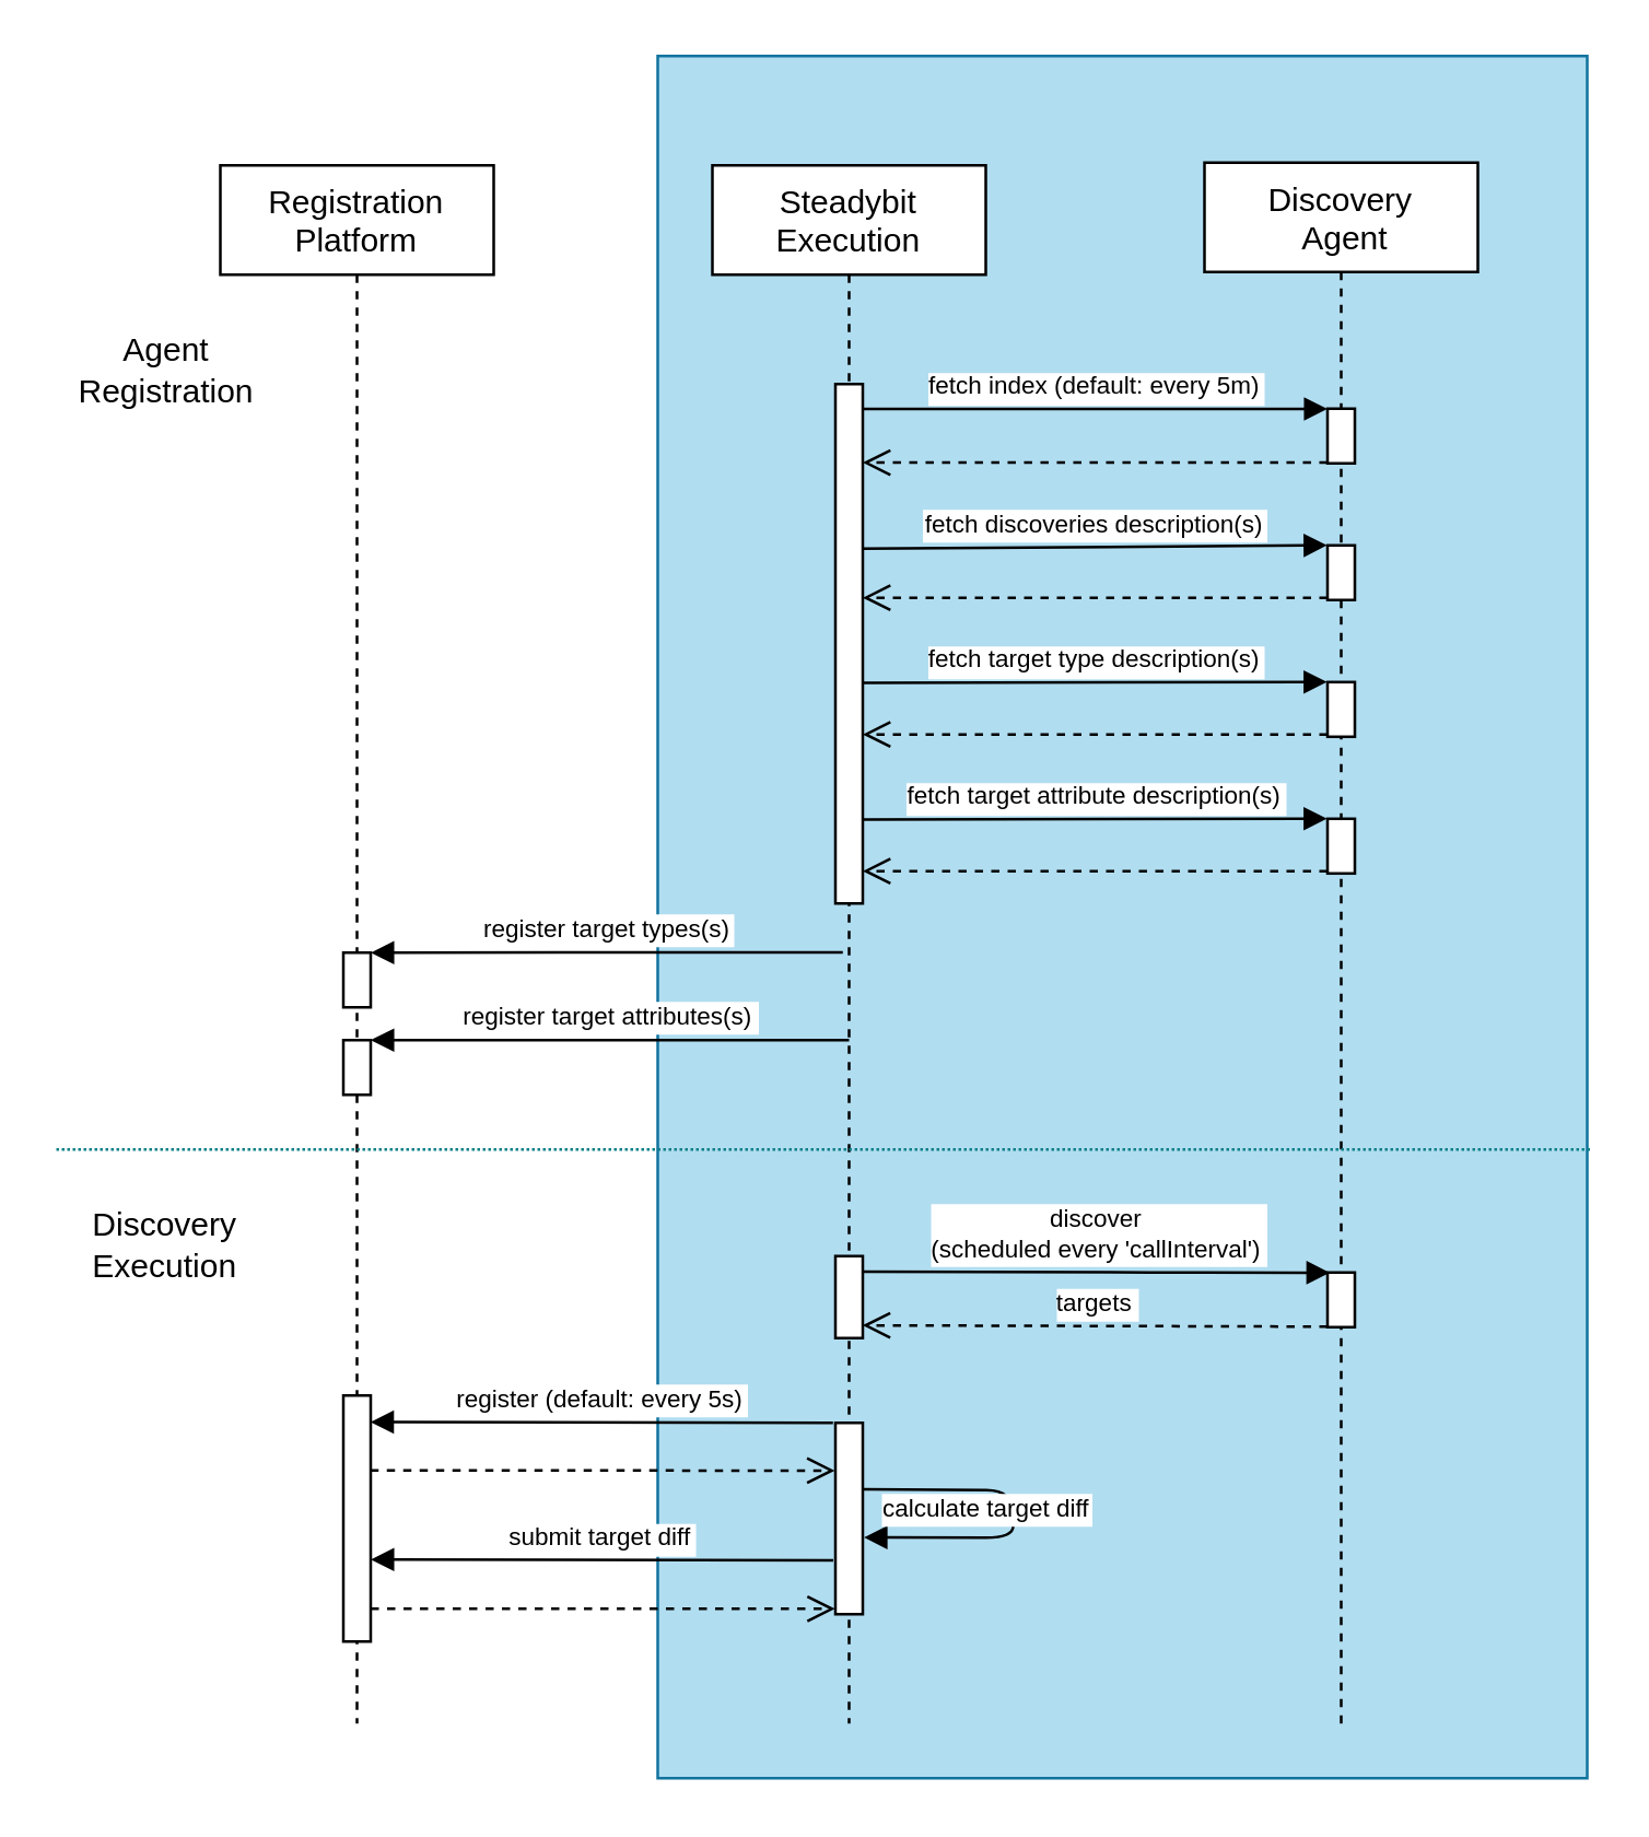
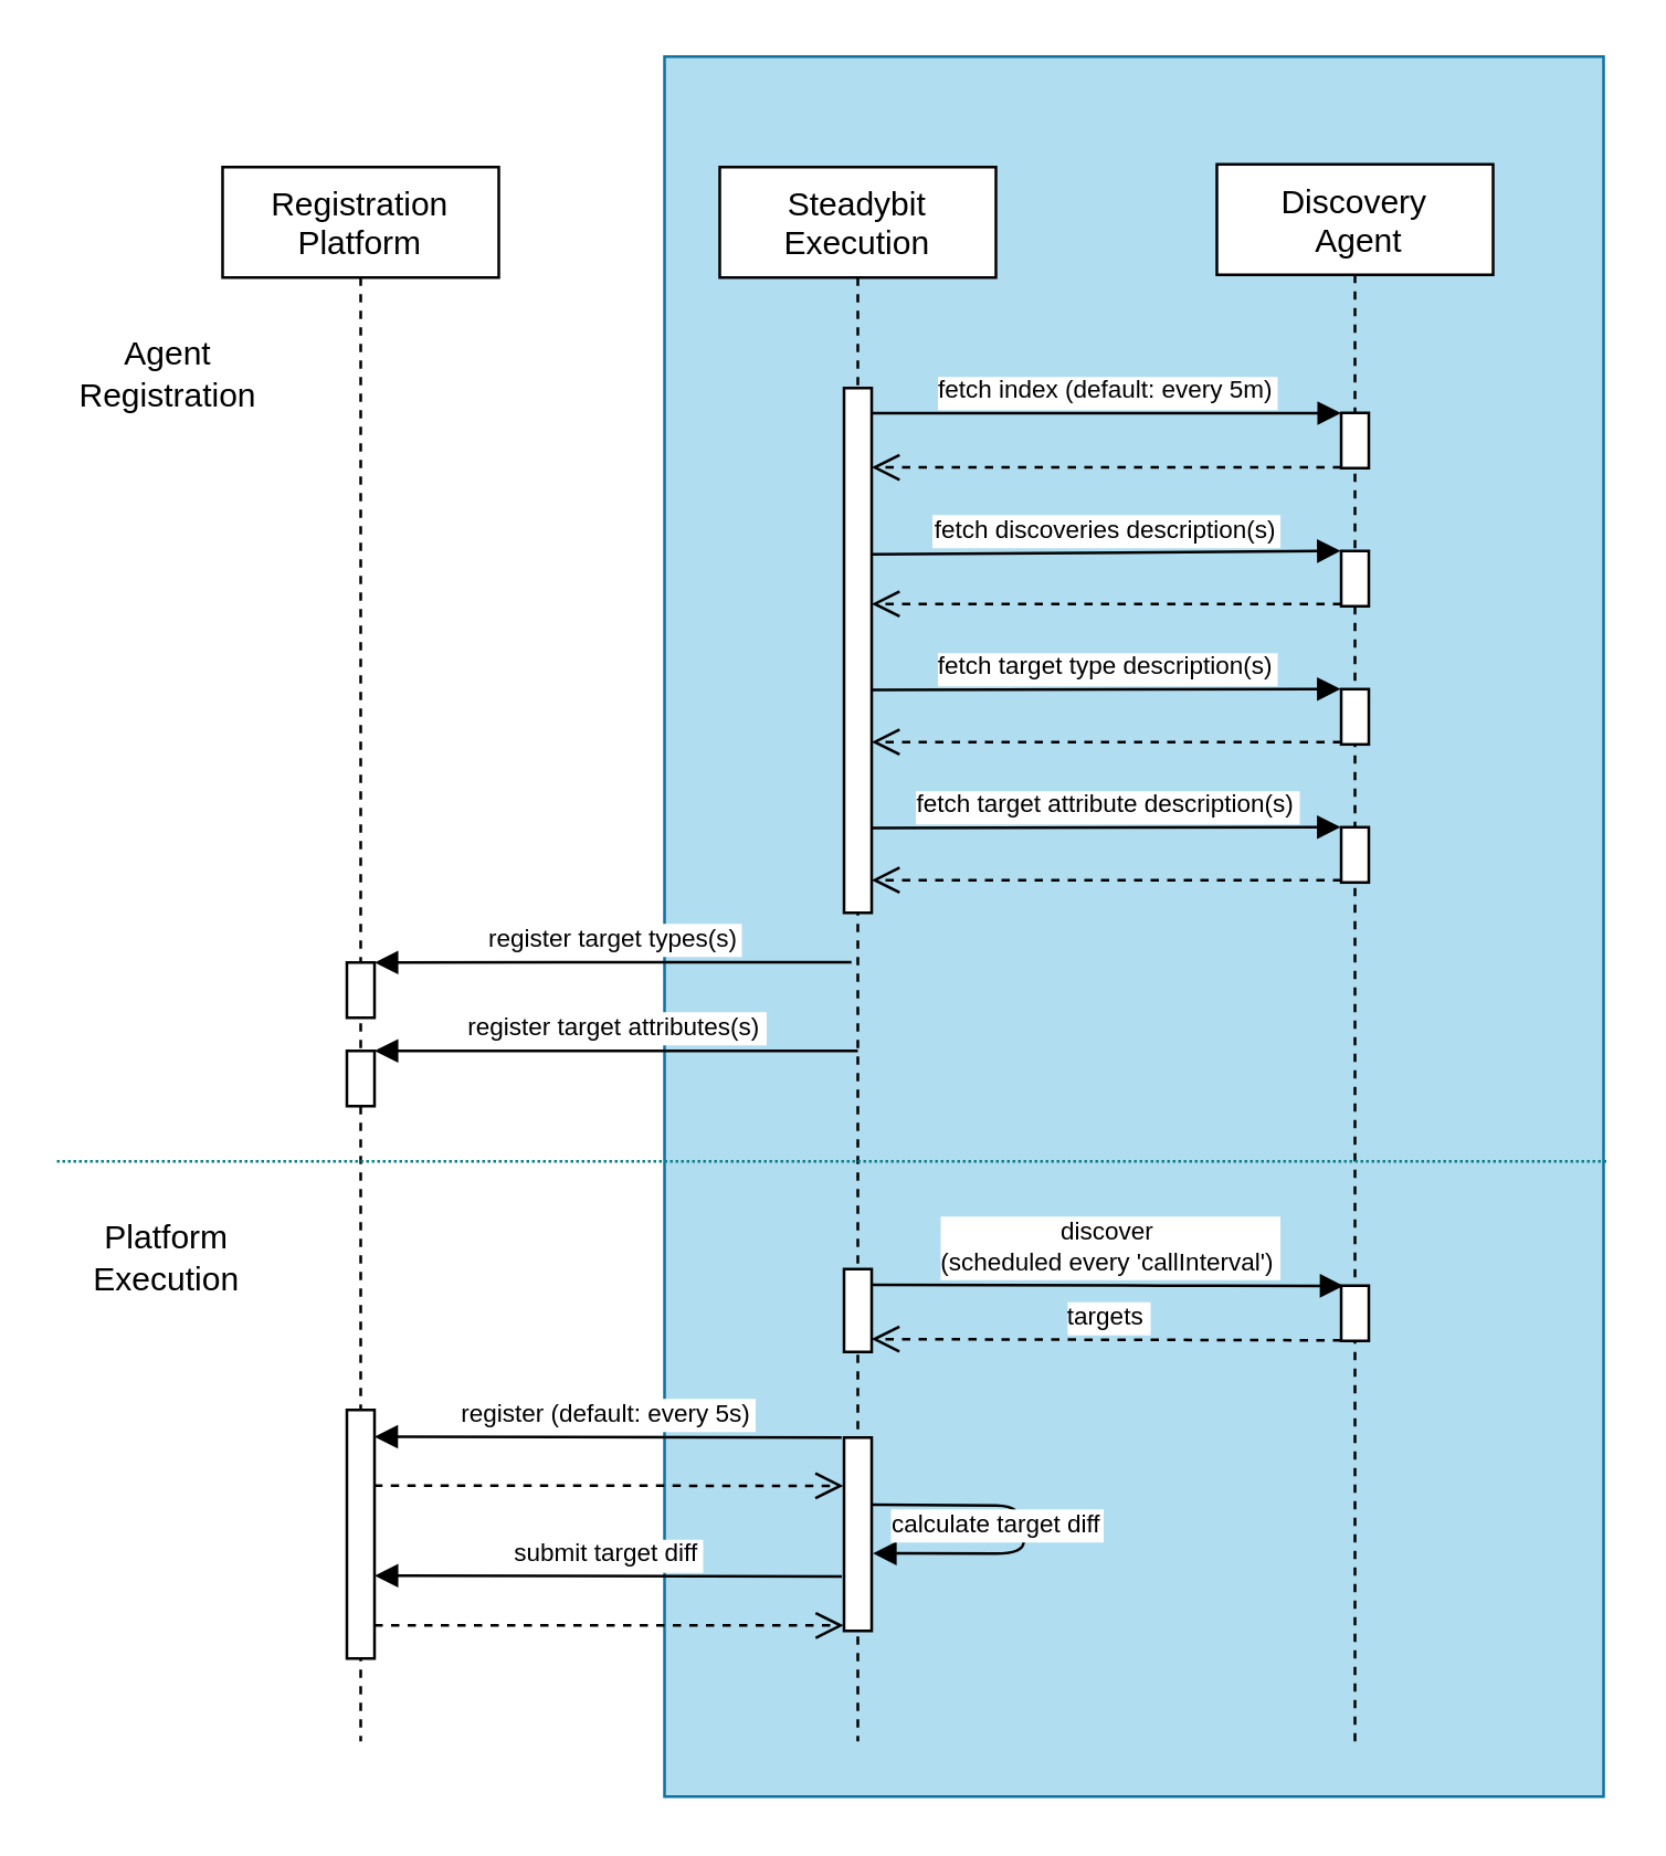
  <mxCell id="0" />
  <mxCell id="1" parent="0" />
  <mxCell id="2" value="" style="whiteSpace=wrap;html=1;labelBackgroundColor=#0000CC;fontSize=9;fillColor=#b1ddf0;strokeColor=#10739e;" parent="1" vertex="1"><mxGeometry x="240" y="20" width="340" height="630" as="geometry" /></mxCell>
  <mxCell id="3" value="Registration &#10;Platform" style="shape=umlLifeline;perimeter=lifelinePerimeter;container=1;collapsible=0;recursiveResize=0;rounded=0;shadow=0;strokeWidth=1;" parent="1" vertex="1"><mxGeometry x="80" y="60" width="100" height="570" as="geometry" /></mxCell>
  <mxCell id="4" value="" style="points=[];perimeter=orthogonalPerimeter;rounded=0;shadow=0;strokeWidth=1;" parent="3" vertex="1"><mxGeometry x="45" y="288" width="10" height="20" as="geometry" /></mxCell>
  <mxCell id="5" value="" style="points=[];perimeter=orthogonalPerimeter;rounded=0;shadow=0;strokeWidth=1;" vertex="1" parent="3"><mxGeometry x="45" y="320" width="10" height="20" as="geometry" /></mxCell>
  <mxCell id="6" value="" style="points=[];perimeter=orthogonalPerimeter;rounded=0;shadow=0;strokeWidth=1;fillColor=default;" vertex="1" parent="3"><mxGeometry x="45" y="450" width="10" height="90" as="geometry" /></mxCell>
  <mxCell id="7" value="submit target diff" style="verticalAlign=bottom;endArrow=block;shadow=0;strokeWidth=1;exitX=0.491;exitY=0.481;exitDx=0;exitDy=0;exitPerimeter=0;fontSize=9;entryX=0.99;entryY=0.108;entryDx=0;entryDy=0;entryPerimeter=0;" edge="1" parent="3"><mxGeometry relative="1" as="geometry"><mxPoint x="224.2" y="510.28" as="sourcePoint" /><mxPoint x="55.0" y="510.0" as="targetPoint" /><Array as="points" /></mxGeometry></mxCell>
  <mxCell id="8" value="Steadybit&#10;Execution" style="shape=umlLifeline;perimeter=lifelinePerimeter;container=1;collapsible=0;recursiveResize=0;rounded=0;shadow=0;strokeWidth=1;" parent="1" vertex="1"><mxGeometry x="260" y="60" width="100" height="570" as="geometry" /></mxCell>
  <mxCell id="9" value="" style="points=[];perimeter=orthogonalPerimeter;rounded=0;shadow=0;strokeWidth=1;" parent="8" vertex="1"><mxGeometry x="45" y="80" width="10" height="190" as="geometry" /></mxCell>
  <mxCell id="10" value="" style="points=[];perimeter=orthogonalPerimeter;rounded=0;shadow=0;strokeWidth=1;fillColor=default;" parent="8" vertex="1"><mxGeometry x="45" y="399" width="10" height="30" as="geometry" /></mxCell>
  <mxCell id="11" value="" style="points=[];perimeter=orthogonalPerimeter;rounded=0;shadow=0;strokeWidth=1;fillColor=default;" vertex="1" parent="8"><mxGeometry x="45" y="460" width="10" height="70" as="geometry" /></mxCell>
  <mxCell id="12" value="calculate target diff" style="verticalAlign=bottom;endArrow=block;shadow=0;strokeWidth=1;exitX=0.985;exitY=0.379;exitDx=0;exitDy=0;exitPerimeter=0;fontSize=9;entryX=1.044;entryY=0.599;entryDx=0;entryDy=0;entryPerimeter=0;" edge="1" parent="8" target="11"><mxGeometry x="0.298" y="-2" relative="1" as="geometry"><mxPoint x="55.0" y="484.26" as="sourcePoint" /><mxPoint x="55.15" y="507.73" as="targetPoint" /><Array as="points"><mxPoint x="110.15" y="484.73" /><mxPoint x="110" y="502" /></Array><mxPoint as="offset" /></mxGeometry></mxCell>
  <mxCell id="13" value="fetch index (default: every 5m)" style="verticalAlign=bottom;endArrow=block;shadow=0;strokeWidth=1;entryX=0;entryY=0.004;entryDx=0;entryDy=0;entryPerimeter=0;fontSize=9;" parent="1" source="9" target="15" edge="1"><mxGeometry relative="1" as="geometry"><mxPoint x="340" y="150" as="sourcePoint" /><mxPoint x="480" y="150" as="targetPoint" /><Array as="points" /></mxGeometry></mxCell>
  <mxCell id="14" value="Discovery&#10; Agent" style="shape=umlLifeline;perimeter=lifelinePerimeter;container=1;collapsible=0;recursiveResize=0;rounded=0;shadow=0;strokeWidth=1;" parent="1" vertex="1"><mxGeometry x="440" y="59" width="100" height="571" as="geometry" /></mxCell>
  <mxCell id="15" value="" style="points=[];perimeter=orthogonalPerimeter;rounded=0;shadow=0;strokeWidth=1;" parent="14" vertex="1"><mxGeometry x="45" y="90" width="10" height="20" as="geometry" /></mxCell>
  <mxCell id="16" value="" style="points=[];perimeter=orthogonalPerimeter;rounded=0;shadow=0;strokeWidth=1;" parent="14" vertex="1"><mxGeometry x="45" y="140" width="10" height="20" as="geometry" /></mxCell>
  <mxCell id="17" value="" style="points=[];perimeter=orthogonalPerimeter;rounded=0;shadow=0;strokeWidth=1;" parent="14" vertex="1"><mxGeometry x="45" y="406" width="10" height="20" as="geometry" /></mxCell>
  <mxCell id="18" value="" style="points=[];perimeter=orthogonalPerimeter;rounded=0;shadow=0;strokeWidth=1;" vertex="1" parent="14"><mxGeometry x="45" y="190.02" width="10" height="20" as="geometry" /></mxCell>
  <mxCell id="19" value="fetch target type description(s)" style="verticalAlign=bottom;endArrow=block;shadow=0;strokeWidth=1;entryX=-0.015;entryY=-0.001;entryDx=0;entryDy=0;entryPerimeter=0;fontSize=9;exitX=0.996;exitY=0.317;exitDx=0;exitDy=0;exitPerimeter=0;" edge="1" parent="14" target="18"><mxGeometry relative="1" as="geometry"><mxPoint x="-125.04" y="190.25" as="sourcePoint" /><mxPoint x="50" y="190.02" as="targetPoint" /><Array as="points" /></mxGeometry></mxCell>
  <mxCell id="20" value="" style="verticalAlign=bottom;endArrow=open;dashed=1;endSize=8;shadow=0;strokeWidth=1;exitX=0;exitY=0.958;exitDx=0;exitDy=0;exitPerimeter=0;" edge="1" parent="14" source="18"><mxGeometry relative="1" as="geometry"><mxPoint x="-125" y="209.18" as="targetPoint" /><mxPoint x="53" y="210.02" as="sourcePoint" /><Array as="points" /></mxGeometry></mxCell>
  <mxCell id="21" value="" style="points=[];perimeter=orthogonalPerimeter;rounded=0;shadow=0;strokeWidth=1;" vertex="1" parent="14"><mxGeometry x="45" y="240.02" width="10" height="20" as="geometry" /></mxCell>
  <mxCell id="22" value="fetch target attribute description(s)" style="verticalAlign=bottom;endArrow=block;shadow=0;strokeWidth=1;entryX=-0.015;entryY=-0.001;entryDx=0;entryDy=0;entryPerimeter=0;fontSize=9;exitX=0.996;exitY=0.317;exitDx=0;exitDy=0;exitPerimeter=0;" edge="1" parent="14" target="21"><mxGeometry relative="1" as="geometry"><mxPoint x="-125.04" y="240.25" as="sourcePoint" /><mxPoint x="50" y="240.02" as="targetPoint" /><Array as="points" /></mxGeometry></mxCell>
  <mxCell id="23" value="" style="verticalAlign=bottom;endArrow=open;dashed=1;endSize=8;shadow=0;strokeWidth=1;exitX=0;exitY=0.958;exitDx=0;exitDy=0;exitPerimeter=0;" edge="1" parent="14" source="21"><mxGeometry relative="1" as="geometry"><mxPoint x="-125" y="259.18" as="targetPoint" /><mxPoint x="53" y="260.02" as="sourcePoint" /><Array as="points" /></mxGeometry></mxCell>
  <mxCell id="24" value="" style="verticalAlign=bottom;endArrow=open;dashed=1;endSize=8;shadow=0;strokeWidth=1;exitX=-0.001;exitY=0.987;exitDx=0;exitDy=0;exitPerimeter=0;" parent="1" source="15" target="9" edge="1"><mxGeometry relative="1" as="geometry"><mxPoint x="340" y="171" as="targetPoint" /><mxPoint x="480" y="170" as="sourcePoint" /><Array as="points" /></mxGeometry></mxCell>
  <mxCell id="25" value="fetch discoveries description(s)" style="verticalAlign=bottom;endArrow=block;shadow=0;strokeWidth=1;entryX=-0.015;entryY=-0.001;entryDx=0;entryDy=0;entryPerimeter=0;fontSize=9;exitX=0.996;exitY=0.317;exitDx=0;exitDy=0;exitPerimeter=0;" parent="1" source="9" target="16" edge="1"><mxGeometry relative="1" as="geometry"><mxPoint x="320" y="200" as="sourcePoint" /><mxPoint x="490" y="200" as="targetPoint" /><Array as="points" /></mxGeometry></mxCell>
  <mxCell id="26" value="" style="verticalAlign=bottom;endArrow=open;dashed=1;endSize=8;shadow=0;strokeWidth=1;exitX=0;exitY=0.958;exitDx=0;exitDy=0;exitPerimeter=0;" parent="1" source="16" target="9" edge="1"><mxGeometry relative="1" as="geometry"><mxPoint x="320" y="220" as="targetPoint" /><mxPoint x="493" y="220" as="sourcePoint" /><Array as="points" /></mxGeometry></mxCell>
  <mxCell id="27" value="register target types(s)" style="verticalAlign=bottom;endArrow=block;shadow=0;strokeWidth=1;exitX=0.477;exitY=0.505;exitDx=0;exitDy=0;exitPerimeter=0;fontSize=9;" parent="1" source="8" target="4" edge="1"><mxGeometry relative="1" as="geometry"><mxPoint x="305" y="348.8" as="sourcePoint" /><mxPoint x="504.85" y="327.98" as="targetPoint" /><Array as="points" /></mxGeometry></mxCell>
  <mxCell id="28" value="" style="endArrow=none;dashed=1;html=1;rounded=0;fontSize=7;fillColor=#b0e3e6;strokeColor=#0e8088;dashPattern=1 1;" parent="1" edge="1"><mxGeometry width="50" height="50" relative="1" as="geometry"><mxPoint x="20" y="420" as="sourcePoint" /><mxPoint x="581" y="420" as="targetPoint" /></mxGeometry></mxCell>
  <mxCell id="29" value="&lt;font style=&quot;font-size: 12px;&quot;&gt;Agent Registration&lt;/font&gt;" style="text;html=1;strokeColor=none;fillColor=none;align=center;verticalAlign=middle;whiteSpace=wrap;rounded=0;fontSize=10;" parent="1" vertex="1"><mxGeometry x="21" y="120" width="79" height="30" as="geometry" /></mxCell>
- <mxCell id="30" value="&lt;font style=&quot;font-size: 12px;&quot;&gt;Discovery&lt;br&gt;Execution&lt;/font&gt;" style="text;html=1;strokeColor=none;fillColor=none;align=center;verticalAlign=middle;whiteSpace=wrap;rounded=0;fontSize=10;" parent="1" vertex="1"><mxGeometry x="20" y="440" width="80" height="30" as="geometry" /></mxCell>
+ <mxCell id="30" value="&lt;font style=&quot;font-size: 12px;&quot;&gt;Platform&lt;br&gt;Execution&lt;/font&gt;" style="text;html=1;strokeColor=none;fillColor=none;align=center;verticalAlign=middle;whiteSpace=wrap;rounded=0;fontSize=10;" parent="1" vertex="1"><mxGeometry x="20" y="440" width="80" height="30" as="geometry" /></mxCell>
  <mxCell id="31" value="discover &#10;(scheduled every 'callInterval')" style="verticalAlign=bottom;endArrow=block;shadow=0;strokeWidth=1;fontSize=9;entryX=0.087;entryY=0.003;entryDx=0;entryDy=0;entryPerimeter=0;exitX=0.964;exitY=0.054;exitDx=0;exitDy=0;exitPerimeter=0;" parent="1" target="17" edge="1"><mxGeometry relative="1" as="geometry"><mxPoint x="314.64" y="464.72" as="sourcePoint" /><mxPoint x="376.72" y="506" as="targetPoint" /><Array as="points"><mxPoint x="430" y="465" /></Array></mxGeometry></mxCell>
  <mxCell id="32" value="targets" style="verticalAlign=bottom;endArrow=open;dashed=1;endSize=8;shadow=0;strokeWidth=1;exitX=0;exitY=0.99;exitDx=0;exitDy=0;exitPerimeter=0;entryX=0.993;entryY=0.163;entryDx=0;entryDy=0;entryPerimeter=0;fontSize=9;" parent="1" source="17" edge="1"><mxGeometry relative="1" as="geometry"><mxPoint x="314.93" y="484.34" as="targetPoint" /><mxPoint x="479.96" y="484.53" as="sourcePoint" /><Array as="points" /><mxPoint as="offset" /></mxGeometry></mxCell>
  <mxCell id="33" value="register target attributes(s)" style="verticalAlign=bottom;endArrow=block;shadow=0;strokeWidth=1;exitX=0;exitY=0.908;exitDx=0;exitDy=0;exitPerimeter=0;fontSize=9;entryX=1;entryY=-0.002;entryDx=0;entryDy=0;entryPerimeter=0;" edge="1" parent="1" target="5"><mxGeometry relative="1" as="geometry"><mxPoint x="310" y="380" as="sourcePoint" /><mxPoint x="140" y="380" as="targetPoint" /><Array as="points" /></mxGeometry></mxCell>
  <mxCell id="34" value="register (default: every 5s)" style="verticalAlign=bottom;endArrow=block;shadow=0;strokeWidth=1;exitX=0.491;exitY=0.481;exitDx=0;exitDy=0;exitPerimeter=0;fontSize=9;entryX=0.99;entryY=0.108;entryDx=0;entryDy=0;entryPerimeter=0;" edge="1" parent="1" target="6"><mxGeometry relative="1" as="geometry"><mxPoint x="304.1" y="520" as="sourcePoint" /><mxPoint x="210" y="600" as="targetPoint" /><Array as="points" /></mxGeometry></mxCell>
  <mxCell id="35" value="" style="verticalAlign=bottom;endArrow=open;dashed=1;endSize=8;shadow=0;strokeWidth=1;entryX=-0.025;entryY=0.278;entryDx=0;entryDy=0;entryPerimeter=0;exitX=0.99;exitY=0.327;exitDx=0;exitDy=0;exitPerimeter=0;" edge="1" parent="1"><mxGeometry relative="1" as="geometry"><mxPoint x="304.75" y="537.46" as="targetPoint" /><mxPoint x="134.9" y="537.43" as="sourcePoint" /></mxGeometry></mxCell>
  <mxCell id="36" value="" style="verticalAlign=bottom;endArrow=open;dashed=1;endSize=8;shadow=0;strokeWidth=1;entryX=-0.025;entryY=0.278;entryDx=0;entryDy=0;entryPerimeter=0;exitX=0.99;exitY=0.327;exitDx=0;exitDy=0;exitPerimeter=0;" edge="1" parent="1"><mxGeometry relative="1" as="geometry"><mxPoint x="304.85" y="588.03" as="targetPoint" /><mxPoint x="135" y="588" as="sourcePoint" /></mxGeometry></mxCell>
